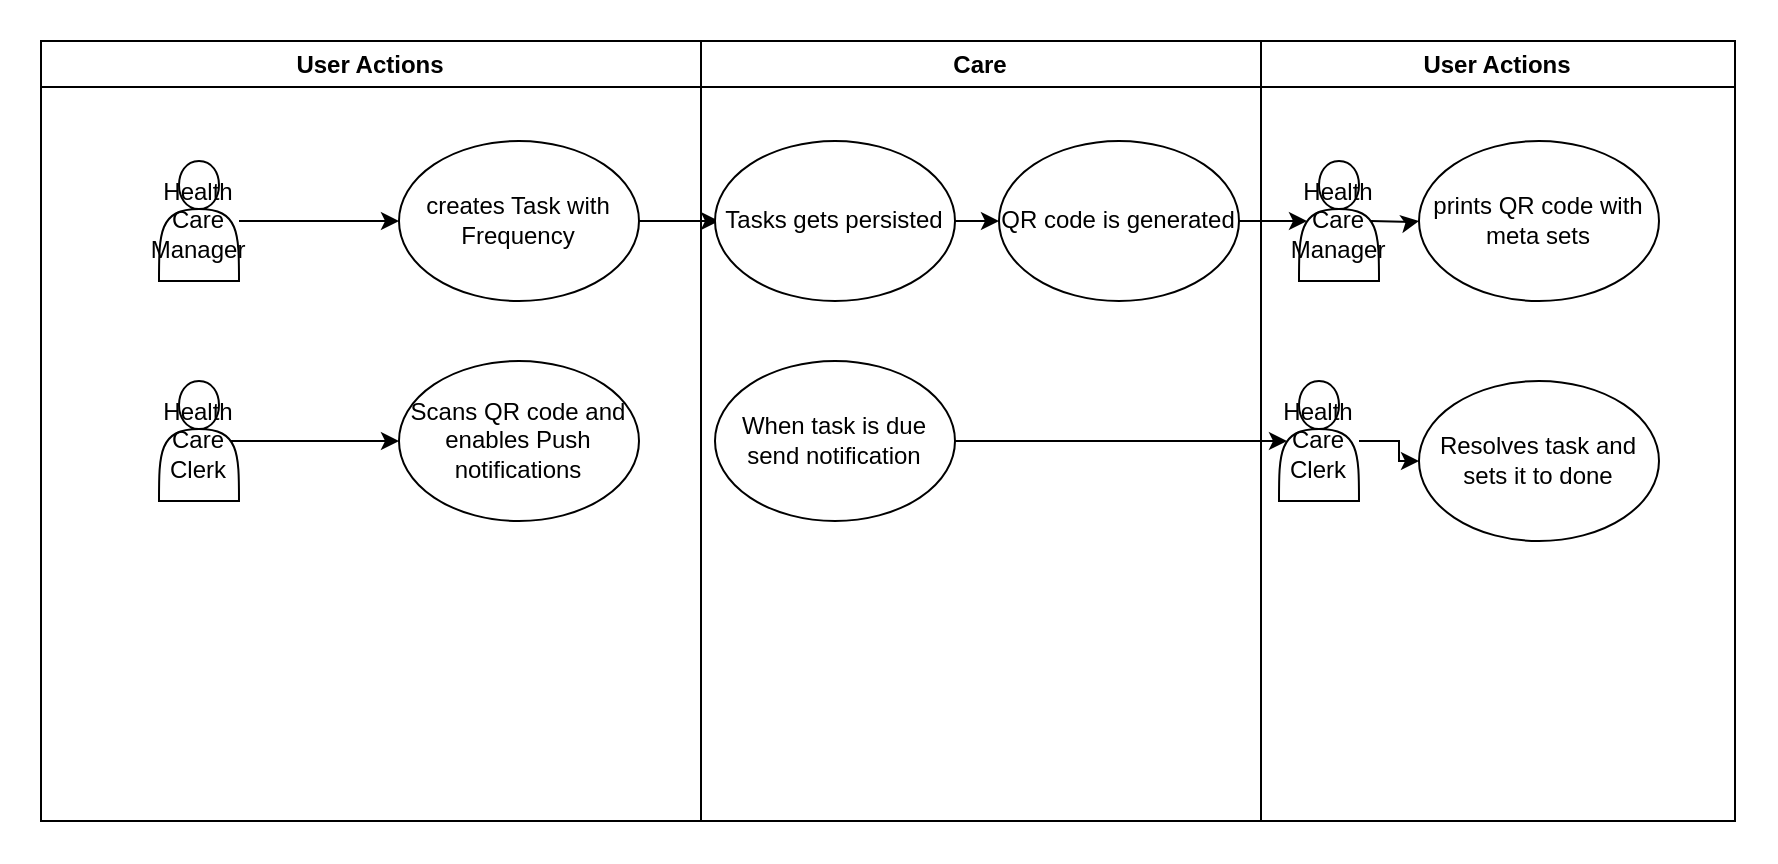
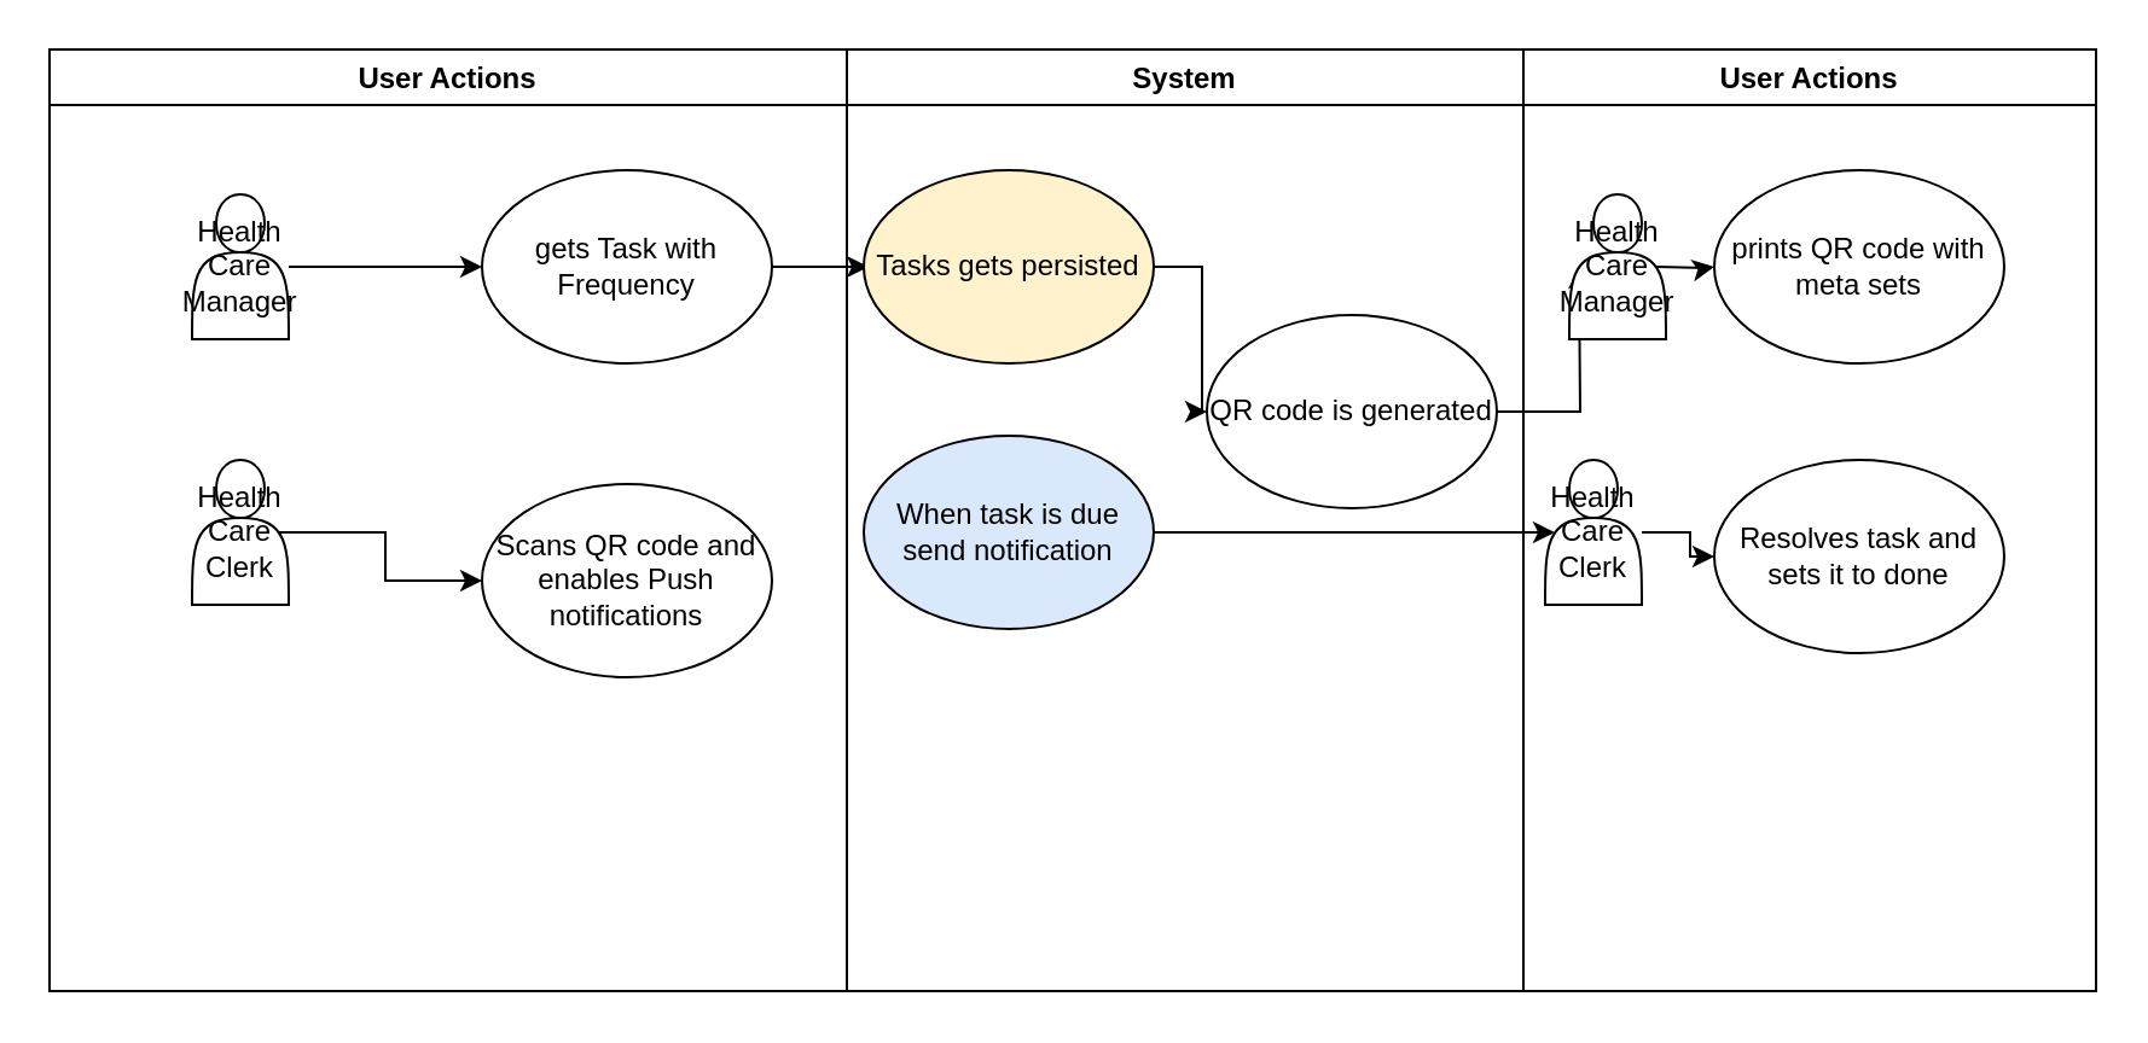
  <mxCell id="0" />
  <mxCell id="1" parent="0" />
  <mxCell id="2" value="" style="edgeStyle=orthogonalEdgeStyle;rounded=0;orthogonalLoop=1;jettySize=auto;html=1;entryX=0;entryY=0.5;entryDx=0;entryDy=0;" edge="1" parent="1" source="3" target="5"><mxGeometry relative="1" as="geometry"><mxPoint x="209" y="100" as="targetPoint" /></mxGeometry></mxCell>
  <mxCell id="3" value="Health Care Manager" style="shape=actor;whiteSpace=wrap;html=1;" vertex="1" parent="1"><mxGeometry x="79" y="80" width="40" height="60" as="geometry" /></mxCell>
  <mxCell id="4" style="edgeStyle=orthogonalEdgeStyle;rounded=0;orthogonalLoop=1;jettySize=auto;html=1;" edge="1" parent="1" source="5"><mxGeometry relative="1" as="geometry"><mxPoint x="359" y="110" as="targetPoint" /></mxGeometry></mxCell>
- <mxCell id="5" value="creates Task with Frequency" style="ellipse;whiteSpace=wrap;html=1;" vertex="1" parent="1"><mxGeometry x="199" y="70" width="120" height="80" as="geometry" /></mxCell>
+ <mxCell id="5" value="gets Task with Frequency" style="ellipse;whiteSpace=wrap;html=1;" vertex="1" parent="1"><mxGeometry x="199" y="70" width="120" height="80" as="geometry" /></mxCell>
  <mxCell id="6" style="edgeStyle=orthogonalEdgeStyle;rounded=0;orthogonalLoop=1;jettySize=auto;html=1;entryX=0;entryY=0.5;entryDx=0;entryDy=0;" edge="1" parent="1" source="7" target="9"><mxGeometry relative="1" as="geometry"><mxPoint x="619" y="110" as="targetPoint" /></mxGeometry></mxCell>
- <mxCell id="7" value="Tasks gets persisted" style="ellipse;whiteSpace=wrap;html=1;" vertex="1" parent="1"><mxGeometry x="357" y="70" width="120" height="80" as="geometry" /></mxCell>
+ <mxCell id="7" value="Tasks gets persisted" style="ellipse;whiteSpace=wrap;html=1;fillColor=#fff2cc;" vertex="1" parent="1"><mxGeometry x="357" y="70" width="120" height="80" as="geometry" /></mxCell>
  <mxCell id="8" style="edgeStyle=orthogonalEdgeStyle;rounded=0;orthogonalLoop=1;jettySize=auto;html=1;exitX=1;exitY=0.5;exitDx=0;exitDy=0;entryX=0.1;entryY=0.5;entryDx=0;entryDy=0;entryPerimeter=0;" edge="1" parent="1" source="9"><mxGeometry relative="1" as="geometry"><mxPoint x="653" y="110" as="targetPoint" /></mxGeometry></mxCell>
- <mxCell id="9" value="QR code is generated" style="ellipse;whiteSpace=wrap;html=1;" vertex="1" parent="1"><mxGeometry x="499" y="70" width="120" height="80" as="geometry" /></mxCell>
+ <mxCell id="9" value="QR code is generated" style="ellipse;whiteSpace=wrap;html=1;" vertex="1" parent="1"><mxGeometry x="499" y="130" width="120" height="80" as="geometry" /></mxCell>
  <mxCell id="10" style="edgeStyle=orthogonalEdgeStyle;rounded=0;orthogonalLoop=1;jettySize=auto;html=1;exitX=0.9;exitY=0.5;exitDx=0;exitDy=0;exitPerimeter=0;" edge="1" parent="1" target="11"><mxGeometry relative="1" as="geometry"><mxPoint x="685" y="110" as="sourcePoint" /></mxGeometry></mxCell>
  <mxCell id="11" value="prints QR code with meta sets " style="ellipse;whiteSpace=wrap;html=1;" vertex="1" parent="1"><mxGeometry x="709" y="70" width="120" height="80" as="geometry" /></mxCell>
  <mxCell id="12" style="edgeStyle=orthogonalEdgeStyle;rounded=0;orthogonalLoop=1;jettySize=auto;html=1;exitX=0.9;exitY=0.5;exitDx=0;exitDy=0;exitPerimeter=0;entryX=0;entryY=0.5;entryDx=0;entryDy=0;" edge="1" parent="1" source="13" target="14"><mxGeometry relative="1" as="geometry" /></mxCell>
  <mxCell id="13" value="Health Care Clerk" style="shape=actor;whiteSpace=wrap;html=1;" vertex="1" parent="1"><mxGeometry x="79" y="190" width="40" height="60" as="geometry" /></mxCell>
- <mxCell id="14" value="Scans QR code and enables Push notifications" style="ellipse;whiteSpace=wrap;html=1;" vertex="1" parent="1"><mxGeometry x="199" y="180" width="120" height="80" as="geometry" /></mxCell>
+ <mxCell id="14" value="Scans QR code and enables Push notifications" style="ellipse;whiteSpace=wrap;html=1;" vertex="1" parent="1"><mxGeometry x="199" y="200" width="120" height="80" as="geometry" /></mxCell>
  <mxCell id="15" style="edgeStyle=orthogonalEdgeStyle;rounded=0;orthogonalLoop=1;jettySize=auto;html=1;entryX=0.1;entryY=0.5;entryDx=0;entryDy=0;entryPerimeter=0;" edge="1" parent="1" source="16" target="18"><mxGeometry relative="1" as="geometry"><mxPoint x="499" y="220" as="targetPoint" /></mxGeometry></mxCell>
- <mxCell id="16" value="When task is due send notification" style="ellipse;whiteSpace=wrap;html=1;" vertex="1" parent="1"><mxGeometry x="357" y="180" width="120" height="80" as="geometry" /></mxCell>
+ <mxCell id="16" value="When task is due send notification" style="ellipse;whiteSpace=wrap;html=1;fillColor=#dae8fc;" vertex="1" parent="1"><mxGeometry x="357" y="180" width="120" height="80" as="geometry" /></mxCell>
  <mxCell id="17" value="" style="edgeStyle=orthogonalEdgeStyle;rounded=0;orthogonalLoop=1;jettySize=auto;html=1;" edge="1" parent="1" source="18" target="19"><mxGeometry relative="1" as="geometry" /></mxCell>
  <mxCell id="18" value="Health Care Clerk" style="shape=actor;whiteSpace=wrap;html=1;" vertex="1" parent="1"><mxGeometry x="639" y="190" width="40" height="60" as="geometry" /></mxCell>
  <mxCell id="19" value="Resolves task and sets it to done" style="ellipse;whiteSpace=wrap;html=1;" vertex="1" parent="1"><mxGeometry x="709" y="190" width="120" height="80" as="geometry" /></mxCell>
  <mxCell id="20" value="Health Care Manager" style="shape=actor;whiteSpace=wrap;html=1;" vertex="1" parent="1"><mxGeometry x="649" y="80" width="40" height="60" as="geometry" /></mxCell>
  <mxCell id="21" value="User Actions" style="swimlane;" vertex="1" parent="1"><mxGeometry x="630" y="20" width="237" height="390" as="geometry" /></mxCell>
  <mxCell id="22" value="User Actions" style="swimlane;" vertex="1" parent="1"><mxGeometry x="20" y="20" width="330" height="390" as="geometry" /></mxCell>
- <mxCell id="23" value="Care" style="swimlane;" vertex="1" parent="1"><mxGeometry x="350" y="20" width="280" height="390" as="geometry" /></mxCell>
+ <mxCell id="23" value="System" style="swimlane;" vertex="1" parent="1"><mxGeometry x="350" y="20" width="280" height="390" as="geometry" /></mxCell>
